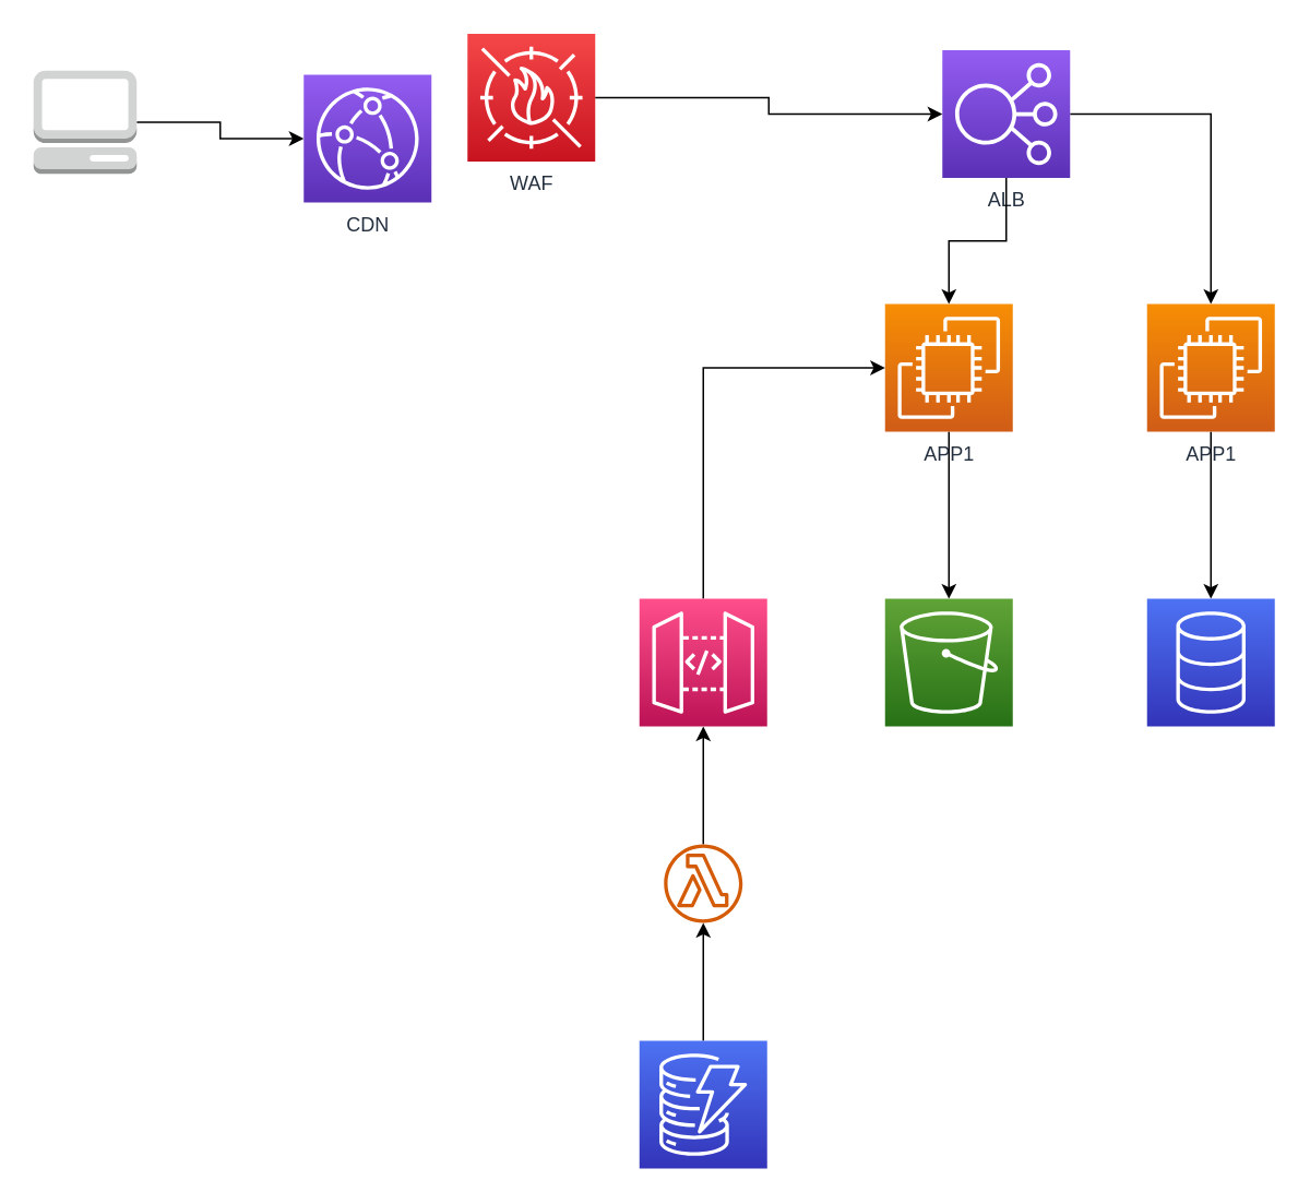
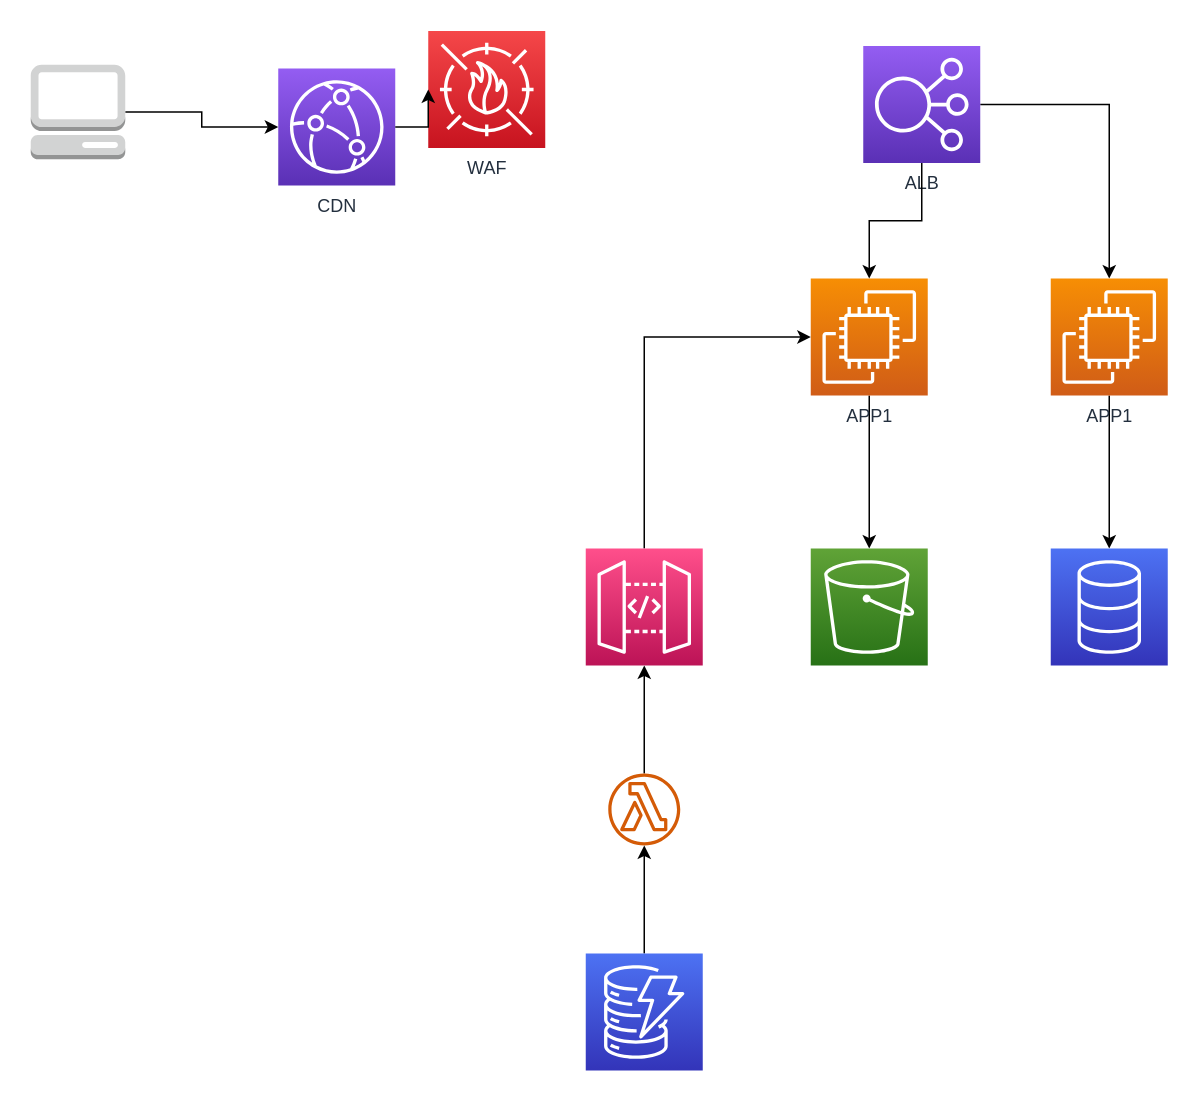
  <mxCell id="0" />
  <mxCell id="1" parent="0" />
  <mxCell id="2" style="edgeStyle=orthogonalEdgeStyle;rounded=0;orthogonalLoop=1;jettySize=auto;html=1;exitX=1;exitY=0.5;exitDx=0;exitDy=0;exitPerimeter=0;" edge="1" parent="1" source="3" target="4"><mxGeometry relative="1" as="geometry" /></mxCell>
  <mxCell id="3" value="" style="outlineConnect=0;dashed=0;verticalLabelPosition=bottom;verticalAlign=top;align=center;html=1;shape=mxgraph.aws3.management_console;fillColor=#D2D3D3;gradientColor=none;" vertex="1" parent="1"><mxGeometry x="20" y="42.5" width="63" height="63" as="geometry" /></mxCell>
  <mxCell id="4" value="CDN" style="sketch=0;points=[[0,0,0],[0.25,0,0],[0.5,0,0],[0.75,0,0],[1,0,0],[0,1,0],[0.25,1,0],[0.5,1,0],[0.75,1,0],[1,1,0],[0,0.25,0],[0,0.5,0],[0,0.75,0],[1,0.25,0],[1,0.5,0],[1,0.75,0]];outlineConnect=0;fontColor=#232F3E;gradientColor=#945DF2;gradientDirection=north;fillColor=#5A30B5;strokeColor=#ffffff;dashed=0;verticalLabelPosition=bottom;verticalAlign=top;align=center;html=1;fontSize=12;fontStyle=0;aspect=fixed;shape=mxgraph.aws4.resourceIcon;resIcon=mxgraph.aws4.cloudfront;" vertex="1" parent="1"><mxGeometry x="185" y="45" width="78" height="78" as="geometry" /></mxCell>
  <mxCell id="5" value="WAF" style="sketch=0;points=[[0,0,0],[0.25,0,0],[0.5,0,0],[0.75,0,0],[1,0,0],[0,1,0],[0.25,1,0],[0.5,1,0],[0.75,1,0],[1,1,0],[0,0.25,0],[0,0.5,0],[0,0.75,0],[1,0.25,0],[1,0.5,0],[1,0.75,0]];outlineConnect=0;fontColor=#232F3E;gradientColor=#F54749;gradientDirection=north;fillColor=#C7131F;strokeColor=#ffffff;dashed=0;verticalLabelPosition=bottom;verticalAlign=top;align=center;html=1;fontSize=12;fontStyle=0;aspect=fixed;shape=mxgraph.aws4.resourceIcon;resIcon=mxgraph.aws4.waf;" vertex="1" parent="1"><mxGeometry x="285" y="20" width="78" height="78" as="geometry" /></mxCell>
+ <mxCell id="6" style="edgeStyle=orthogonalEdgeStyle;rounded=0;orthogonalLoop=1;jettySize=auto;html=1;exitX=1;exitY=0.5;exitDx=0;exitDy=0;exitPerimeter=0;entryX=0;entryY=0.5;entryDx=0;entryDy=0;entryPerimeter=0;" edge="1" parent="1" source="4" target="5"><mxGeometry relative="1" as="geometry"><mxPoint x="93" y="84" as="sourcePoint" /><mxPoint x="200" y="84" as="targetPoint" /></mxGeometry></mxCell>
  <mxCell id="7" style="edgeStyle=orthogonalEdgeStyle;rounded=0;orthogonalLoop=1;jettySize=auto;html=1;exitX=1;exitY=0.5;exitDx=0;exitDy=0;exitPerimeter=0;" edge="1" parent="1" source="8" target="21"><mxGeometry relative="1" as="geometry" /></mxCell>
  <mxCell id="8" value="ALB" style="sketch=0;points=[[0,0,0],[0.25,0,0],[0.5,0,0],[0.75,0,0],[1,0,0],[0,1,0],[0.25,1,0],[0.5,1,0],[0.75,1,0],[1,1,0],[0,0.25,0],[0,0.5,0],[0,0.75,0],[1,0.25,0],[1,0.5,0],[1,0.75,0]];outlineConnect=0;fontColor=#232F3E;gradientColor=#945DF2;gradientDirection=north;fillColor=#5A30B5;strokeColor=#ffffff;dashed=0;verticalLabelPosition=bottom;verticalAlign=top;align=center;html=1;fontSize=12;fontStyle=0;aspect=fixed;shape=mxgraph.aws4.resourceIcon;resIcon=mxgraph.aws4.elastic_load_balancing;" vertex="1" parent="1"><mxGeometry x="575" y="30" width="78" height="78" as="geometry" /></mxCell>
- <mxCell id="9" style="edgeStyle=orthogonalEdgeStyle;rounded=0;orthogonalLoop=1;jettySize=auto;html=1;exitX=1;exitY=0.5;exitDx=0;exitDy=0;exitPerimeter=0;" edge="1" parent="1" source="5" target="8"><mxGeometry relative="1" as="geometry"><mxPoint x="278" y="84" as="sourcePoint" /><mxPoint x="375" y="84" as="targetPoint" /></mxGeometry></mxCell>
  <mxCell id="10" style="edgeStyle=orthogonalEdgeStyle;rounded=0;orthogonalLoop=1;jettySize=auto;html=1;exitX=0.5;exitY=1;exitDx=0;exitDy=0;exitPerimeter=0;" edge="1" parent="1" source="11" target="19"><mxGeometry relative="1" as="geometry" /></mxCell>
  <mxCell id="11" value="APP1" style="sketch=0;points=[[0,0,0],[0.25,0,0],[0.5,0,0],[0.75,0,0],[1,0,0],[0,1,0],[0.25,1,0],[0.5,1,0],[0.75,1,0],[1,1,0],[0,0.25,0],[0,0.5,0],[0,0.75,0],[1,0.25,0],[1,0.5,0],[1,0.75,0]];outlineConnect=0;fontColor=#232F3E;gradientColor=#F78E04;gradientDirection=north;fillColor=#D05C17;strokeColor=#ffffff;dashed=0;verticalLabelPosition=bottom;verticalAlign=top;align=center;html=1;fontSize=12;fontStyle=0;aspect=fixed;shape=mxgraph.aws4.resourceIcon;resIcon=mxgraph.aws4.ec2;" vertex="1" parent="1"><mxGeometry x="540" y="185" width="78" height="78" as="geometry" /></mxCell>
  <mxCell id="12" style="edgeStyle=orthogonalEdgeStyle;rounded=0;orthogonalLoop=1;jettySize=auto;html=1;exitX=0.5;exitY=1;exitDx=0;exitDy=0;exitPerimeter=0;entryX=0.5;entryY=0;entryDx=0;entryDy=0;entryPerimeter=0;" edge="1" parent="1" source="8" target="11"><mxGeometry relative="1" as="geometry"><mxPoint x="453" y="84" as="sourcePoint" /><mxPoint x="550" y="84" as="targetPoint" /></mxGeometry></mxCell>
  <mxCell id="13" style="edgeStyle=orthogonalEdgeStyle;rounded=0;orthogonalLoop=1;jettySize=auto;html=1;entryX=0.5;entryY=1;entryDx=0;entryDy=0;entryPerimeter=0;" edge="1" parent="1" source="16" target="15"><mxGeometry relative="1" as="geometry" /></mxCell>
  <mxCell id="14" style="edgeStyle=orthogonalEdgeStyle;rounded=0;orthogonalLoop=1;jettySize=auto;html=1;exitX=0.5;exitY=0;exitDx=0;exitDy=0;exitPerimeter=0;entryX=0;entryY=0.5;entryDx=0;entryDy=0;entryPerimeter=0;" edge="1" parent="1" source="15" target="11"><mxGeometry relative="1" as="geometry" /></mxCell>
  <mxCell id="15" value="" style="sketch=0;points=[[0,0,0],[0.25,0,0],[0.5,0,0],[0.75,0,0],[1,0,0],[0,1,0],[0.25,1,0],[0.5,1,0],[0.75,1,0],[1,1,0],[0,0.25,0],[0,0.5,0],[0,0.75,0],[1,0.25,0],[1,0.5,0],[1,0.75,0]];outlineConnect=0;fontColor=#232F3E;gradientColor=#FF4F8B;gradientDirection=north;fillColor=#BC1356;strokeColor=#ffffff;dashed=0;verticalLabelPosition=bottom;verticalAlign=top;align=center;html=1;fontSize=12;fontStyle=0;aspect=fixed;shape=mxgraph.aws4.resourceIcon;resIcon=mxgraph.aws4.api_gateway;" vertex="1" parent="1"><mxGeometry x="390" y="365" width="78" height="78" as="geometry" /></mxCell>
  <mxCell id="16" value="" style="sketch=0;outlineConnect=0;fontColor=#232F3E;gradientColor=none;fillColor=#D45B07;strokeColor=none;dashed=0;verticalLabelPosition=bottom;verticalAlign=top;align=center;html=1;fontSize=12;fontStyle=0;aspect=fixed;pointerEvents=1;shape=mxgraph.aws4.lambda_function;" vertex="1" parent="1"><mxGeometry x="405" y="515" width="48" height="48" as="geometry" /></mxCell>
  <mxCell id="17" style="edgeStyle=orthogonalEdgeStyle;rounded=0;orthogonalLoop=1;jettySize=auto;html=1;exitX=0.5;exitY=0;exitDx=0;exitDy=0;exitPerimeter=0;" edge="1" parent="1" source="18" target="16"><mxGeometry relative="1" as="geometry" /></mxCell>
  <mxCell id="18" value="" style="sketch=0;points=[[0,0,0],[0.25,0,0],[0.5,0,0],[0.75,0,0],[1,0,0],[0,1,0],[0.25,1,0],[0.5,1,0],[0.75,1,0],[1,1,0],[0,0.25,0],[0,0.5,0],[0,0.75,0],[1,0.25,0],[1,0.5,0],[1,0.75,0]];outlineConnect=0;fontColor=#232F3E;gradientColor=#4D72F3;gradientDirection=north;fillColor=#3334B9;strokeColor=#ffffff;dashed=0;verticalLabelPosition=bottom;verticalAlign=top;align=center;html=1;fontSize=12;fontStyle=0;aspect=fixed;shape=mxgraph.aws4.resourceIcon;resIcon=mxgraph.aws4.dynamodb;" vertex="1" parent="1"><mxGeometry x="390" y="635" width="78" height="78" as="geometry" /></mxCell>
  <mxCell id="19" value="" style="sketch=0;points=[[0,0,0],[0.25,0,0],[0.5,0,0],[0.75,0,0],[1,0,0],[0,1,0],[0.25,1,0],[0.5,1,0],[0.75,1,0],[1,1,0],[0,0.25,0],[0,0.5,0],[0,0.75,0],[1,0.25,0],[1,0.5,0],[1,0.75,0]];outlineConnect=0;fontColor=#232F3E;gradientColor=#60A337;gradientDirection=north;fillColor=#277116;strokeColor=#ffffff;dashed=0;verticalLabelPosition=bottom;verticalAlign=top;align=center;html=1;fontSize=12;fontStyle=0;aspect=fixed;shape=mxgraph.aws4.resourceIcon;resIcon=mxgraph.aws4.s3;" vertex="1" parent="1"><mxGeometry x="540" y="365" width="78" height="78" as="geometry" /></mxCell>
  <mxCell id="20" style="edgeStyle=orthogonalEdgeStyle;rounded=0;orthogonalLoop=1;jettySize=auto;html=1;exitX=0.5;exitY=1;exitDx=0;exitDy=0;exitPerimeter=0;" edge="1" parent="1" source="21" target="22"><mxGeometry relative="1" as="geometry" /></mxCell>
  <mxCell id="21" value="APP1" style="sketch=0;points=[[0,0,0],[0.25,0,0],[0.5,0,0],[0.75,0,0],[1,0,0],[0,1,0],[0.25,1,0],[0.5,1,0],[0.75,1,0],[1,1,0],[0,0.25,0],[0,0.5,0],[0,0.75,0],[1,0.25,0],[1,0.5,0],[1,0.75,0]];outlineConnect=0;fontColor=#232F3E;gradientColor=#F78E04;gradientDirection=north;fillColor=#D05C17;strokeColor=#ffffff;dashed=0;verticalLabelPosition=bottom;verticalAlign=top;align=center;html=1;fontSize=12;fontStyle=0;aspect=fixed;shape=mxgraph.aws4.resourceIcon;resIcon=mxgraph.aws4.ec2;" vertex="1" parent="1"><mxGeometry x="700" y="185" width="78" height="78" as="geometry" /></mxCell>
  <mxCell id="22" value="" style="sketch=0;points=[[0,0,0],[0.25,0,0],[0.5,0,0],[0.75,0,0],[1,0,0],[0,1,0],[0.25,1,0],[0.5,1,0],[0.75,1,0],[1,1,0],[0,0.25,0],[0,0.5,0],[0,0.75,0],[1,0.25,0],[1,0.5,0],[1,0.75,0]];outlineConnect=0;fontColor=#232F3E;gradientColor=#4D72F3;gradientDirection=north;fillColor=#3334B9;strokeColor=#ffffff;dashed=0;verticalLabelPosition=bottom;verticalAlign=top;align=center;html=1;fontSize=12;fontStyle=0;aspect=fixed;shape=mxgraph.aws4.resourceIcon;resIcon=mxgraph.aws4.database;" vertex="1" parent="1"><mxGeometry x="700" y="365" width="78" height="78" as="geometry" /></mxCell>
